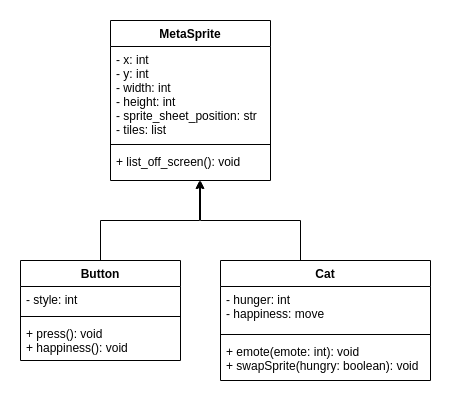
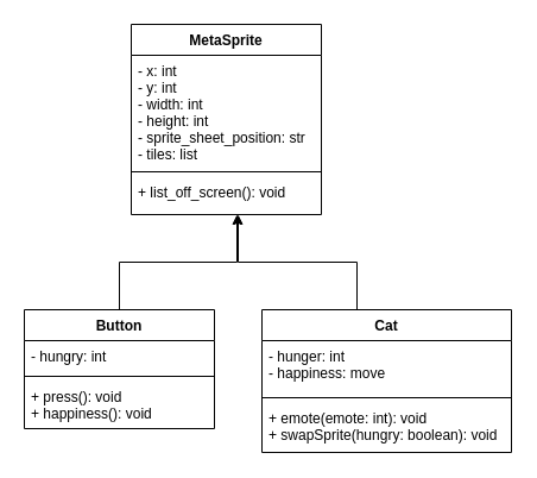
  <mxCell id="0" />
  <mxCell id="1" parent="0" />
  <mxCell id="2" value="MetaSprite" style="swimlane;fontStyle=1;align=center;verticalAlign=top;childLayout=stackLayout;horizontal=1;startSize=26;horizontalStack=0;resizeParent=1;resizeParentMax=0;resizeLast=0;collapsible=1;marginBottom=0;" vertex="1" parent="1"><mxGeometry x="110" y="20" width="160" height="160" as="geometry" /></mxCell>
  <mxCell id="3" value="- x: int&#10;- y: int&#10;- width: int&#10;- height: int&#10;- sprite_sheet_position: str&#10;- tiles: list" style="text;strokeColor=none;fillColor=none;align=left;verticalAlign=top;spacingLeft=4;spacingRight=4;overflow=hidden;rotatable=0;points=[[0,0.5],[1,0.5]];portConstraint=eastwest;" vertex="1" parent="2"><mxGeometry y="26" width="160" height="94" as="geometry" /></mxCell>
  <mxCell id="4" value="" style="line;strokeWidth=1;fillColor=none;align=left;verticalAlign=middle;spacingTop=-1;spacingLeft=3;spacingRight=3;rotatable=0;labelPosition=right;points=[];portConstraint=eastwest;strokeColor=inherit;" vertex="1" parent="2"><mxGeometry y="120" width="160" height="8" as="geometry" /></mxCell>
  <mxCell id="5" value="+ list_off_screen(): void" style="text;strokeColor=none;fillColor=none;align=left;verticalAlign=top;spacingLeft=4;spacingRight=4;overflow=hidden;rotatable=0;points=[[0,0.5],[1,0.5]];portConstraint=eastwest;" vertex="1" parent="2"><mxGeometry y="128" width="160" height="32" as="geometry" /></mxCell>
  <mxCell id="6" style="edgeStyle=orthogonalEdgeStyle;html=1;rounded=0;" edge="1" parent="1" source="7"><mxGeometry relative="1" as="geometry"><mxPoint x="199" y="180" as="targetPoint" /><Array as="points"><mxPoint x="100" y="220" /><mxPoint x="199" y="220" /></Array></mxGeometry></mxCell>
  <mxCell id="7" value="Button" style="swimlane;fontStyle=1;align=center;verticalAlign=top;childLayout=stackLayout;horizontal=1;startSize=26;horizontalStack=0;resizeParent=1;resizeParentMax=0;resizeLast=0;collapsible=1;marginBottom=0;" vertex="1" parent="1"><mxGeometry x="20" y="260" width="160" height="100" as="geometry" /></mxCell>
- <mxCell id="8" value="- style: int" style="text;strokeColor=none;fillColor=none;align=left;verticalAlign=top;spacingLeft=4;spacingRight=4;overflow=hidden;rotatable=0;points=[[0,0.5],[1,0.5]];portConstraint=eastwest;" vertex="1" parent="7"><mxGeometry y="26" width="160" height="26" as="geometry" /></mxCell>
+ <mxCell id="8" value="- hungry: int" style="text;strokeColor=none;fillColor=none;align=left;verticalAlign=top;spacingLeft=4;spacingRight=4;overflow=hidden;rotatable=0;points=[[0,0.5],[1,0.5]];portConstraint=eastwest;" vertex="1" parent="7"><mxGeometry y="26" width="160" height="26" as="geometry" /></mxCell>
  <mxCell id="9" value="" style="line;strokeWidth=1;fillColor=none;align=left;verticalAlign=middle;spacingTop=-1;spacingLeft=3;spacingRight=3;rotatable=0;labelPosition=right;points=[];portConstraint=eastwest;strokeColor=inherit;" vertex="1" parent="7"><mxGeometry y="52" width="160" height="8" as="geometry" /></mxCell>
  <mxCell id="10" value="+ press(): void&#10;+ happiness(): void" style="text;strokeColor=none;fillColor=none;align=left;verticalAlign=top;spacingLeft=4;spacingRight=4;overflow=hidden;rotatable=0;points=[[0,0.5],[1,0.5]];portConstraint=eastwest;" vertex="1" parent="7"><mxGeometry y="60" width="160" height="40" as="geometry" /></mxCell>
  <mxCell id="11" style="edgeStyle=orthogonalEdgeStyle;rounded=0;html=1;" edge="1" parent="1" source="12"><mxGeometry relative="1" as="geometry"><mxPoint x="200" y="180" as="targetPoint" /><Array as="points"><mxPoint x="300" y="220" /><mxPoint x="200" y="220" /></Array></mxGeometry></mxCell>
  <mxCell id="12" value="Cat" style="swimlane;fontStyle=1;align=center;verticalAlign=top;childLayout=stackLayout;horizontal=1;startSize=26;horizontalStack=0;resizeParent=1;resizeParentMax=0;resizeLast=0;collapsible=1;marginBottom=0;" vertex="1" parent="1"><mxGeometry x="220" y="260" width="210" height="120" as="geometry" /></mxCell>
  <mxCell id="13" value="- hunger: int&#10;- happiness: move" style="text;strokeColor=none;fillColor=none;align=left;verticalAlign=top;spacingLeft=4;spacingRight=4;overflow=hidden;rotatable=0;points=[[0,0.5],[1,0.5]];portConstraint=eastwest;" vertex="1" parent="12"><mxGeometry y="26" width="210" height="44" as="geometry" /></mxCell>
  <mxCell id="14" value="" style="line;strokeWidth=1;fillColor=none;align=left;verticalAlign=middle;spacingTop=-1;spacingLeft=3;spacingRight=3;rotatable=0;labelPosition=right;points=[];portConstraint=eastwest;strokeColor=inherit;" vertex="1" parent="12"><mxGeometry y="70" width="210" height="8" as="geometry" /></mxCell>
  <mxCell id="15" value="+ emote(emote: int): void&#10;+ swapSprite(hungry: boolean): void" style="text;strokeColor=none;fillColor=none;align=left;verticalAlign=top;spacingLeft=4;spacingRight=4;overflow=hidden;rotatable=0;points=[[0,0.5],[1,0.5]];portConstraint=eastwest;" vertex="1" parent="12"><mxGeometry y="78" width="210" height="42" as="geometry" /></mxCell>
